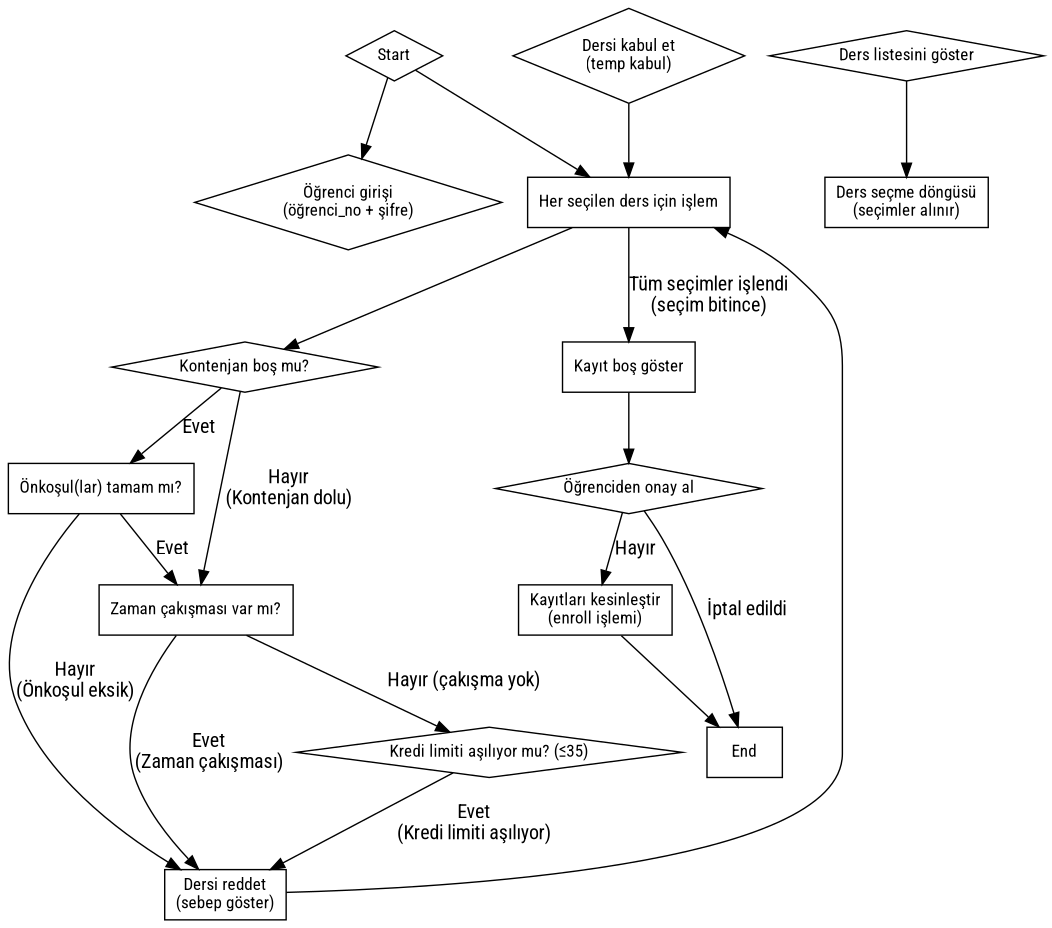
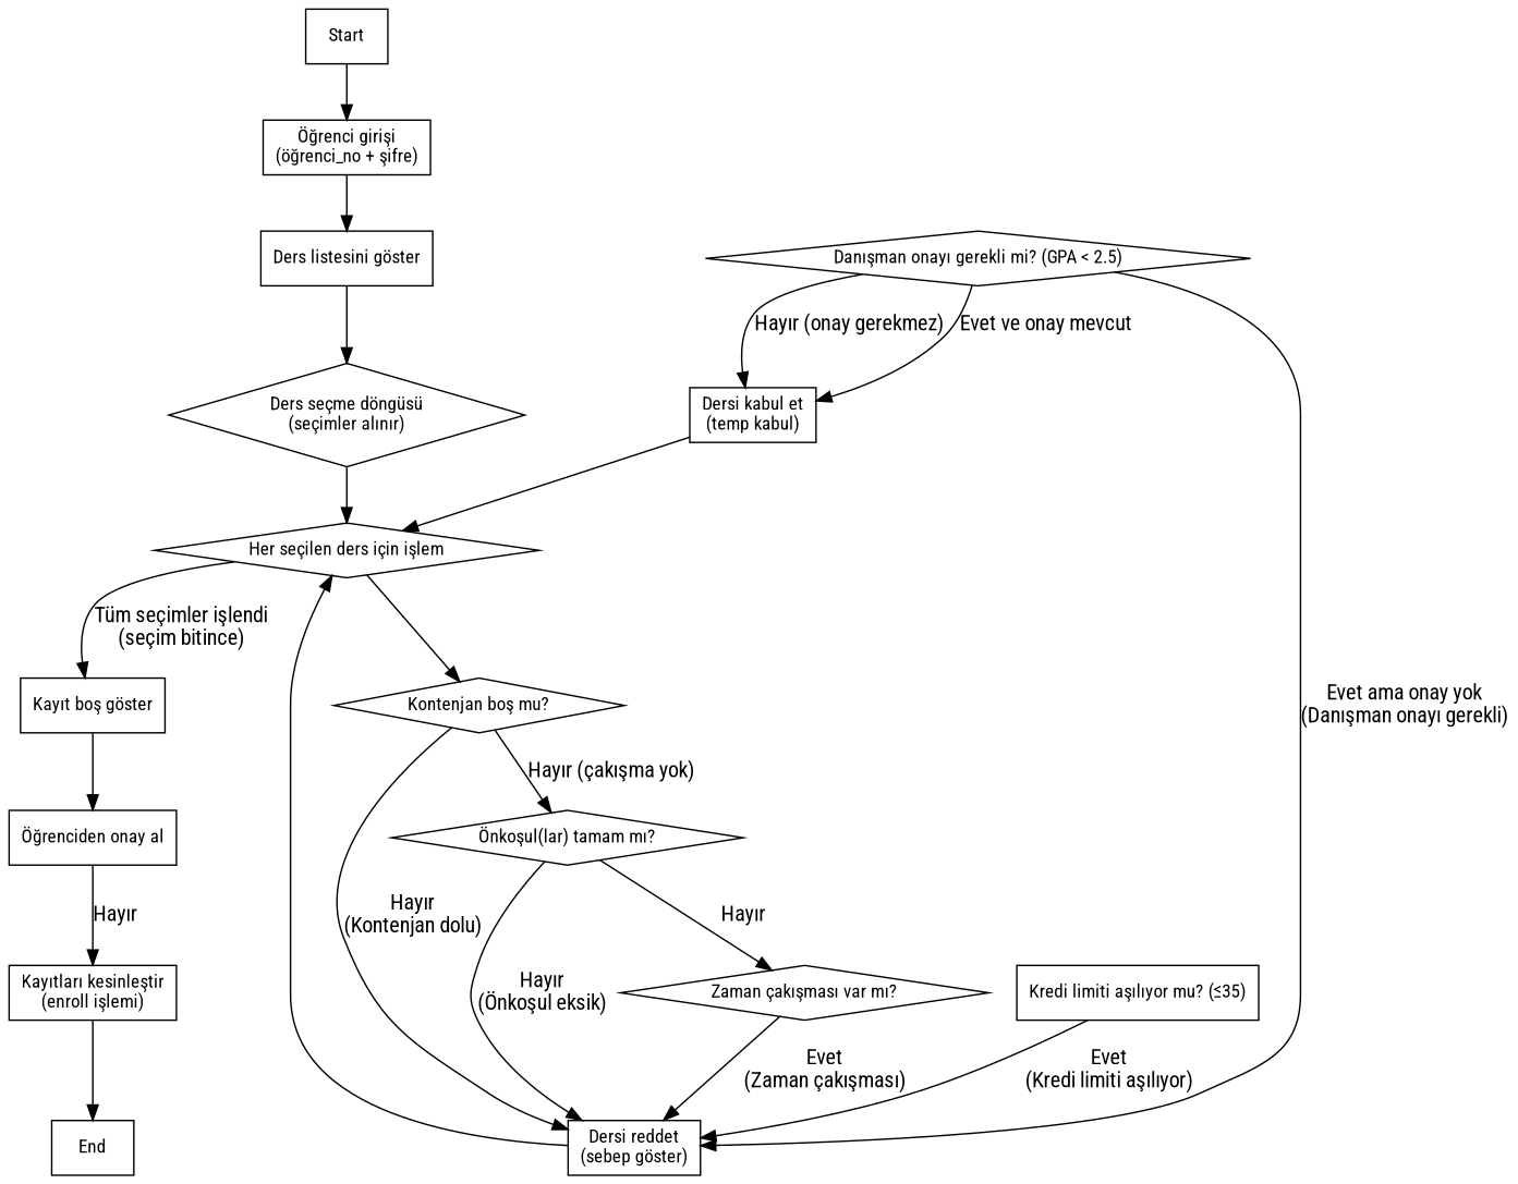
  digraph {
    fontname="Roboto Condensed"
    rankdir=TB
    node [fontname="Roboto Condensed" fontsize=12 shape=box]
    edge [fontname="Roboto Condensed"]
-   n1 [label=Start shape=diamond]
-   n2 [label="Öğrenci girişi\n(öğrenci_no + şifre)" shape=diamond]
-   n3 [label="Ders listesini göster" shape=diamond]
-   n4 [label="Ders seçme döngüsü\n(seçimler alınır)"]
-   n5 [label="Her seçilen ders için işlem"]
+   n1 [label=Start]
+   n2 [label="Öğrenci girişi\n(öğrenci_no + şifre)"]
+   n3 [label="Ders listesini göster"]
+   n4 [label="Ders seçme döngüsü\n(seçimler alınır)" shape=diamond]
+   n5 [label="Her seçilen ders için işlem" shape=diamond]
    n6 [label="Kontenjan boş mu?" shape=diamond]
    n7 [label="Kayıt boş göster"]
-   n8 [label="Önkoşul(lar) tamam mı?"]
+   n8 [label="Önkoşul(lar) tamam mı?" shape=diamond]
    n9 [label="Dersi reddet\n(sebep göster)"]
-   n10 [label="Öğrenciden onay al" shape=diamond]
-   n11 [label="Zaman çakışması var mı?"]
-   n12 [label="Kredi limiti aşılıyor mu? (≤35)" shape=diamond]
-   n14 [label="Dersi kabul et\n(temp kabul)" shape=diamond]
+   n10 [label="Öğrenciden onay al"]
+   n11 [label="Zaman çakışması var mı?" shape=diamond]
+   n12 [label="Kredi limiti aşılıyor mu? (≤35)"]
+   n13 [label="Danışman onayı gerekli mi? (GPA < 2.5)" shape=diamond]
+   n14 [label="Dersi kabul et\n(temp kabul)"]
    n15 [label="Kayıtları kesinleştir\n(enroll işlemi)"]
    n16 [label=End]
    n1 -> n2
+   n2 -> n3
    n3 -> n4
-   n1 -> n5
+   n4 -> n5
    n5 -> n6
    n5 -> n7 [label="Tüm seçimler işlendi\n(seçim bitince)"]
-   n6 -> n8 [label=Evet]
-   n6 -> n11 [label="Hayır\n(Kontenjan dolu)"]
+   n6 -> n8 [label="Hayır (çakışma yok)"]
+   n6 -> n9 [label="Hayır\n(Kontenjan dolu)"]
    n7 -> n10
    n8 -> n9 [label="Hayır\n(Önkoşul eksik)"]
-   n8 -> n11 [label=Evet]
+   n8 -> n11 [label="Hayır"]
    n9 -> n5
    n10 -> n15 [label="Hayır"]
-   n10 -> n16 [label="İptal edildi"]
    n11 -> n9 [label="Evet\n(Zaman çakışması)"]
-   n11 -> n12 [label="Hayır (çakışma yok)"]
    n12 -> n9 [label="Evet\n(Kredi limiti aşılıyor)"]
+   n13 -> n9 [label="Evet ama onay yok\n(Danışman onayı gerekli)"]
+   n13 -> n14 [label="Hayır (onay gerekmez)"]
+   n13 -> n14 [label="Evet ve onay mevcut"]
    n14 -> n5
    n15 -> n16
  }
